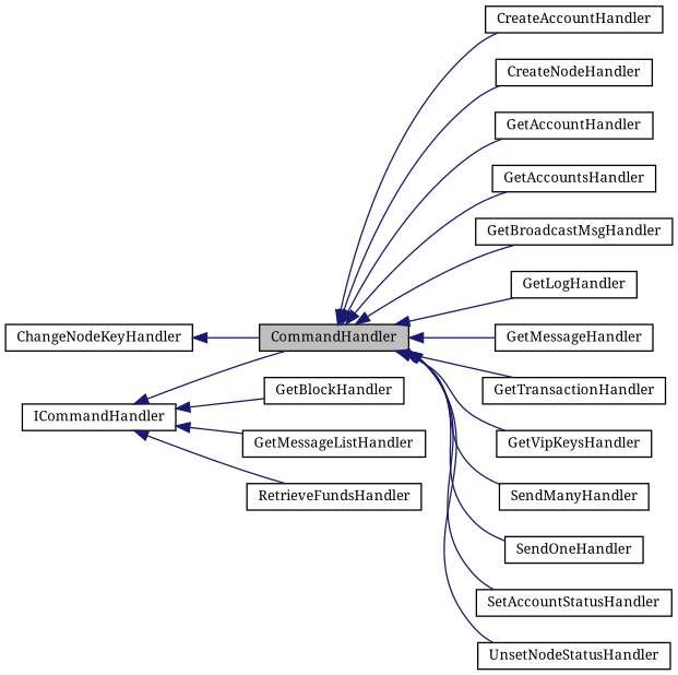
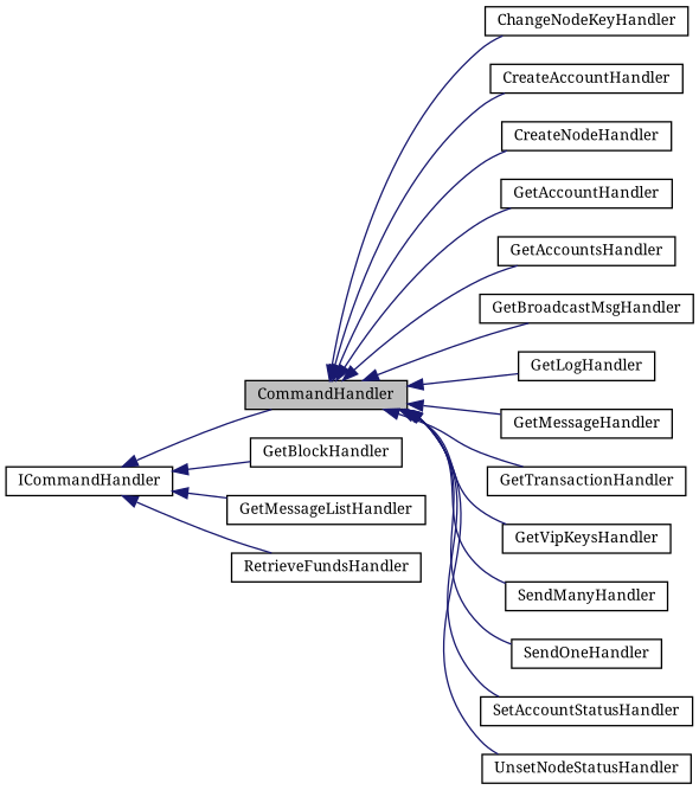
  digraph {
    fontname="Noto Serif"
    rankdir=LR
    node [color=black fillcolor=white fontname="Noto Serif" fontsize=10 shape=record style=filled]
    edge [color=midnightblue dir=back fontname="Noto Serif" fontsize=10 labelfontname=Helvetica labelfontsize=10 style=solid]
    n1 [fillcolor=grey75 fontcolor=black height=0.2 label=CommandHandler width=0.4]
    n2 [height=0.2 label=ChangeNodeKeyHandler width=0.4]
    n3 [height=0.2 label=CreateAccountHandler width=0.4]
    n4 [height=0.2 label=CreateNodeHandler width=0.4]
    n5 [height=0.2 label=GetAccountHandler width=0.4]
    n6 [height=0.2 label=GetAccountsHandler width=0.4]
    n7 [height=0.2 label=GetBroadcastMsgHandler width=0.4]
    n8 [height=0.2 label=GetLogHandler width=0.4]
    n9 [height=0.2 label=GetMessageHandler width=0.4]
    n10 [height=0.2 label=GetTransactionHandler width=0.4]
    n11 [height=0.2 label=GetVipKeysHandler width=0.4]
    n12 [height=0.2 label=SendManyHandler width=0.4]
    n13 [height=0.2 label=SendOneHandler width=0.4]
    n14 [height=0.2 label=SetAccountStatusHandler width=0.4]
    n15 [height=0.2 label=UnsetNodeStatusHandler width=0.4]
    n16 [height=0.2 label=GetBlockHandler width=0.4]
    n17 [height=0.2 label=GetMessageListHandler width=0.4]
    n18 [height=0.2 label=RetrieveFundsHandler width=0.4]
    n19 [height=0.2 label=ICommandHandler width=0.4]
-   n2 -> n1
+   n1 -> n2
    n1 -> n3
    n1 -> n4
    n1 -> n5
    n1 -> n6
    n1 -> n7
    n1 -> n8
    n1 -> n9
    n1 -> n10
    n1 -> n11
    n1 -> n12
    n1 -> n13
    n1 -> n14
    n1 -> n15
    n19 -> n1
    n19 -> n16
    n19 -> n17
    n19 -> n18
  }
